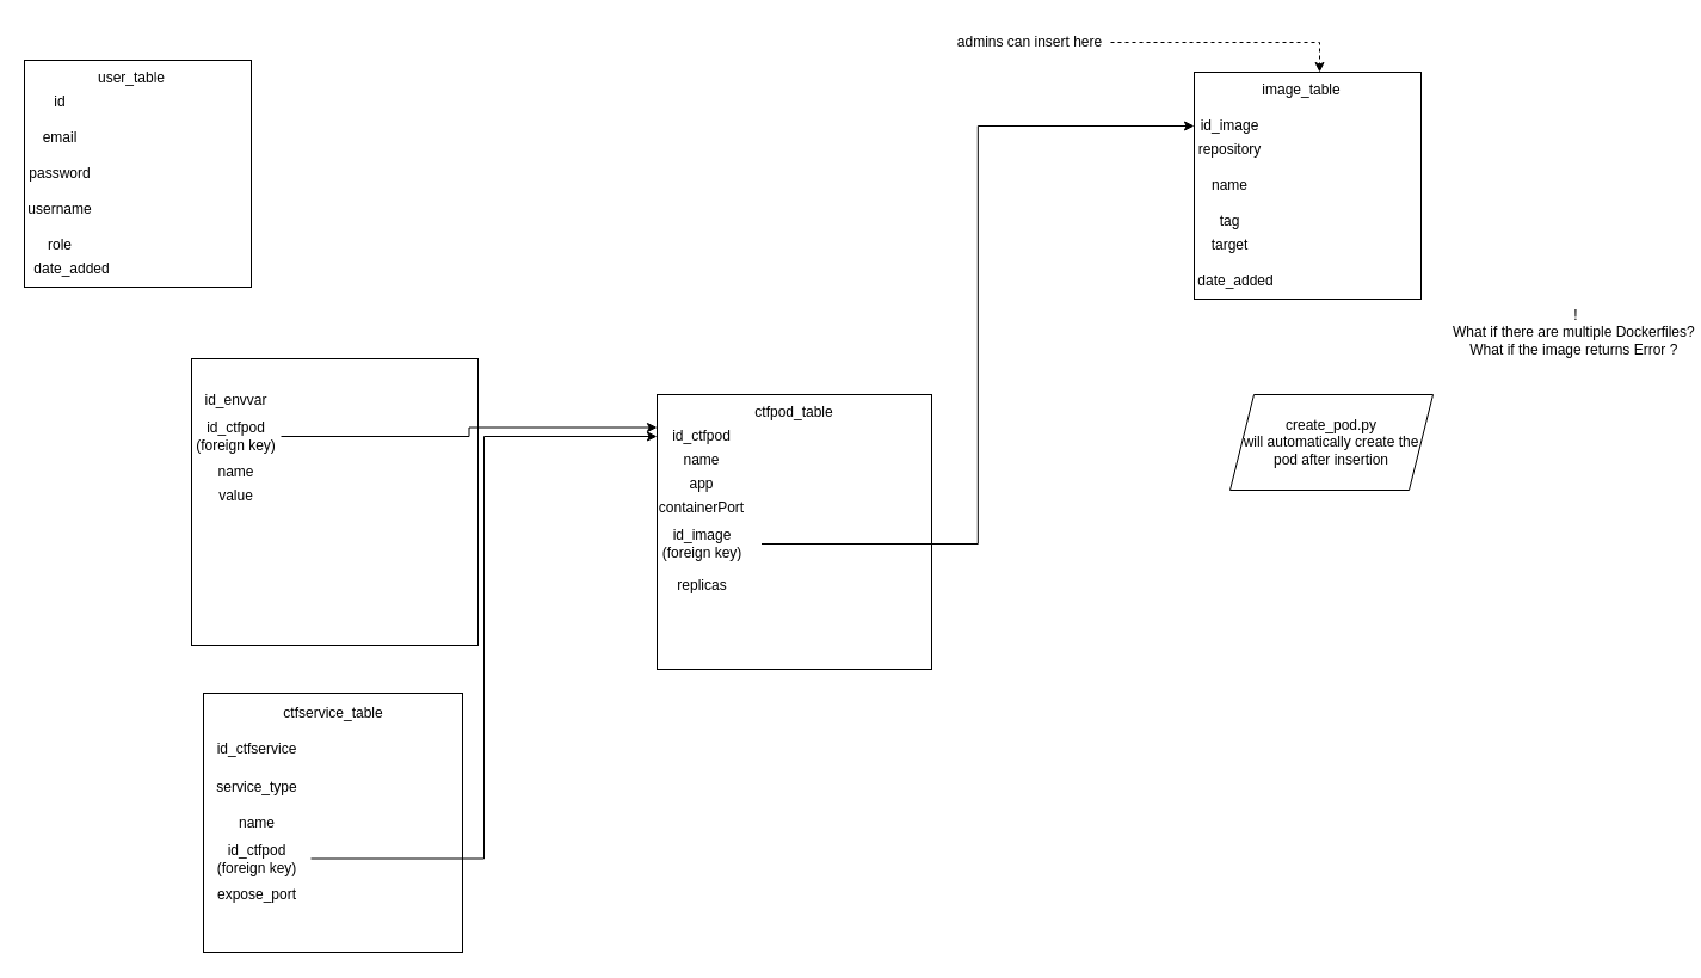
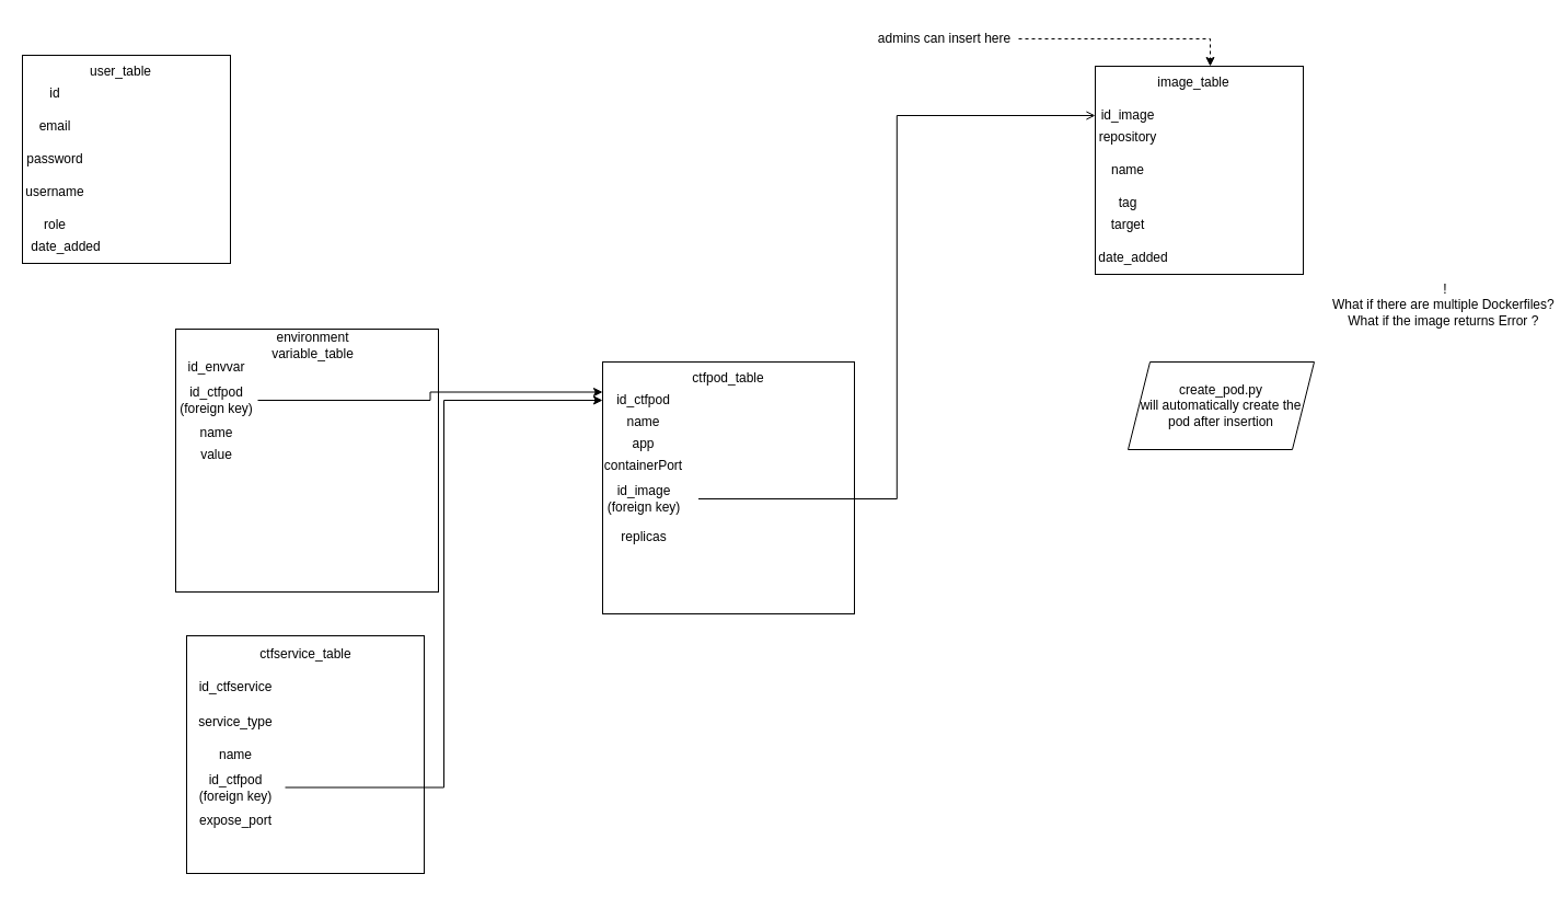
  <mxCell id="0" />
  <mxCell id="1" parent="0" />
  <mxCell id="2" value="" style="group" vertex="1" connectable="0" parent="1"><mxGeometry x="20" y="50" width="190" height="190" as="geometry" /></mxCell>
  <mxCell id="3" value="" style="whiteSpace=wrap;html=1;aspect=fixed;" vertex="1" parent="2"><mxGeometry width="190" height="190" as="geometry" /></mxCell>
  <mxCell id="4" value="id " style="text;html=1;strokeColor=none;fillColor=none;align=center;verticalAlign=middle;whiteSpace=wrap;rounded=0;" vertex="1" parent="2"><mxGeometry y="20" width="60" height="30" as="geometry" /></mxCell>
  <mxCell id="5" value="user_table" style="text;html=1;strokeColor=none;fillColor=none;align=center;verticalAlign=middle;whiteSpace=wrap;rounded=0;" vertex="1" parent="2"><mxGeometry x="60" width="60" height="30" as="geometry" /></mxCell>
  <mxCell id="6" value="username" style="text;html=1;strokeColor=none;fillColor=none;align=center;verticalAlign=middle;whiteSpace=wrap;rounded=0;" vertex="1" parent="2"><mxGeometry y="110" width="60" height="30" as="geometry" /></mxCell>
  <mxCell id="7" value="password" style="text;html=1;strokeColor=none;fillColor=none;align=center;verticalAlign=middle;whiteSpace=wrap;rounded=0;" vertex="1" parent="2"><mxGeometry y="80" width="60" height="30" as="geometry" /></mxCell>
  <mxCell id="8" value="&lt;div&gt;email&lt;/div&gt;" style="text;html=1;strokeColor=none;fillColor=none;align=center;verticalAlign=middle;whiteSpace=wrap;rounded=0;" vertex="1" parent="2"><mxGeometry y="50" width="60" height="30" as="geometry" /></mxCell>
  <mxCell id="9" value="&lt;div&gt;role&lt;/div&gt;" style="text;html=1;strokeColor=none;fillColor=none;align=center;verticalAlign=middle;whiteSpace=wrap;rounded=0;" vertex="1" parent="2"><mxGeometry y="140" width="60" height="30" as="geometry" /></mxCell>
  <mxCell id="10" value="&lt;div&gt;date_added&lt;/div&gt;" style="text;html=1;strokeColor=none;fillColor=none;align=center;verticalAlign=middle;whiteSpace=wrap;rounded=0;" vertex="1" parent="2"><mxGeometry y="160" width="80" height="30" as="geometry" /></mxCell>
  <mxCell id="11" value="" style="group" vertex="1" connectable="0" parent="1"><mxGeometry x="1000" y="60" width="190" height="190" as="geometry" /></mxCell>
  <mxCell id="12" value="" style="whiteSpace=wrap;html=1;aspect=fixed;" vertex="1" parent="11"><mxGeometry width="190" height="190" as="geometry" /></mxCell>
  <mxCell id="13" value="repository" style="text;html=1;strokeColor=none;fillColor=none;align=center;verticalAlign=middle;whiteSpace=wrap;rounded=0;" vertex="1" parent="11"><mxGeometry y="50" width="60" height="30" as="geometry" /></mxCell>
  <mxCell id="14" value="image_table" style="text;html=1;strokeColor=none;fillColor=none;align=center;verticalAlign=middle;whiteSpace=wrap;rounded=0;" vertex="1" parent="11"><mxGeometry x="60" width="60" height="30" as="geometry" /></mxCell>
  <mxCell id="15" value="tag" style="text;html=1;strokeColor=none;fillColor=none;align=center;verticalAlign=middle;whiteSpace=wrap;rounded=0;" vertex="1" parent="11"><mxGeometry y="110" width="60" height="30" as="geometry" /></mxCell>
  <mxCell id="16" value="name" style="text;html=1;strokeColor=none;fillColor=none;align=center;verticalAlign=middle;whiteSpace=wrap;rounded=0;" vertex="1" parent="11"><mxGeometry y="80" width="60" height="30" as="geometry" /></mxCell>
  <mxCell id="17" value="target" style="text;html=1;strokeColor=none;fillColor=none;align=center;verticalAlign=middle;whiteSpace=wrap;rounded=0;" vertex="1" parent="11"><mxGeometry y="130" width="60" height="30" as="geometry" /></mxCell>
  <mxCell id="18" value="date_added" style="text;html=1;strokeColor=none;fillColor=none;align=center;verticalAlign=middle;whiteSpace=wrap;rounded=0;" vertex="1" parent="11"><mxGeometry y="160" width="70" height="30" as="geometry" /></mxCell>
  <mxCell id="19" value="id_image" style="text;html=1;strokeColor=none;fillColor=none;align=center;verticalAlign=middle;whiteSpace=wrap;rounded=0;" vertex="1" parent="11"><mxGeometry y="30" width="60" height="30" as="geometry" /></mxCell>
  <mxCell id="20" style="edgeStyle=orthogonalEdgeStyle;rounded=0;orthogonalLoop=1;jettySize=auto;html=1;entryX=0.75;entryY=0;entryDx=0;entryDy=0;dashed=1;" edge="1" parent="1" source="21" target="14"><mxGeometry relative="1" as="geometry" /></mxCell>
  <mxCell id="21" value="admins can insert here" style="text;html=1;strokeColor=none;fillColor=none;align=center;verticalAlign=middle;whiteSpace=wrap;rounded=0;" vertex="1" parent="1"><mxGeometry x="795" y="20" width="135" height="30" as="geometry" /></mxCell>
  <mxCell id="22" value="" style="group" vertex="1" connectable="0" parent="1"><mxGeometry x="550" y="330" width="230" height="230" as="geometry" /></mxCell>
  <mxCell id="23" value="" style="whiteSpace=wrap;html=1;aspect=fixed;" vertex="1" parent="22"><mxGeometry width="230" height="230" as="geometry" /></mxCell>
  <mxCell id="24" value="&lt;div&gt;ctfpod_table&lt;/div&gt;" style="text;html=1;strokeColor=none;fillColor=none;align=center;verticalAlign=middle;whiteSpace=wrap;rounded=0;" vertex="1" parent="22"><mxGeometry x="70" width="90" height="30" as="geometry" /></mxCell>
  <mxCell id="25" value="id_ctfpod" style="text;html=1;strokeColor=none;fillColor=none;align=center;verticalAlign=middle;whiteSpace=wrap;rounded=0;" vertex="1" parent="22"><mxGeometry y="20" width="75" height="30" as="geometry" /></mxCell>
  <mxCell id="26" value="name" style="text;html=1;strokeColor=none;fillColor=none;align=center;verticalAlign=middle;whiteSpace=wrap;rounded=0;" vertex="1" parent="22"><mxGeometry y="40" width="75" height="30" as="geometry" /></mxCell>
  <mxCell id="27" value="containerPort" style="text;html=1;strokeColor=none;fillColor=none;align=center;verticalAlign=middle;whiteSpace=wrap;rounded=0;" vertex="1" parent="22"><mxGeometry y="80" width="75" height="30" as="geometry" /></mxCell>
  <mxCell id="28" value="&lt;div&gt;id_image&lt;/div&gt;&lt;div&gt;(foreign key)&lt;br&gt;&lt;/div&gt;" style="text;html=1;strokeColor=none;fillColor=none;align=center;verticalAlign=middle;whiteSpace=wrap;rounded=0;" vertex="1" parent="22"><mxGeometry x="-12.5" y="110" width="100" height="30" as="geometry" /></mxCell>
  <mxCell id="29" value="app" style="text;html=1;strokeColor=none;fillColor=none;align=center;verticalAlign=middle;whiteSpace=wrap;rounded=0;" vertex="1" parent="22"><mxGeometry y="60" width="75" height="30" as="geometry" /></mxCell>
  <mxCell id="30" value="replicas" style="text;html=1;strokeColor=none;fillColor=none;align=center;verticalAlign=middle;whiteSpace=wrap;rounded=0;" vertex="1" parent="22"><mxGeometry x="-12.5" y="145" width="100" height="30" as="geometry" /></mxCell>
  <mxCell id="31" value="" style="group" vertex="1" connectable="0" parent="1"><mxGeometry x="160" y="300" width="240" height="240" as="geometry" /></mxCell>
  <mxCell id="32" value="" style="whiteSpace=wrap;html=1;aspect=fixed;" vertex="1" parent="31"><mxGeometry width="240" height="240" as="geometry" /></mxCell>
+ <mxCell id="33" value="environment variable_table" style="text;html=1;strokeColor=none;fillColor=none;align=center;verticalAlign=middle;whiteSpace=wrap;rounded=0;" vertex="1" parent="31"><mxGeometry x="87.5" width="75" height="30" as="geometry" /></mxCell>
  <mxCell id="34" value="&lt;div&gt;id_ctfpod&lt;/div&gt;&lt;div&gt;(foreign key)&lt;br&gt;&lt;/div&gt;" style="text;html=1;strokeColor=none;fillColor=none;align=center;verticalAlign=middle;whiteSpace=wrap;rounded=0;" vertex="1" parent="31"><mxGeometry y="50" width="75" height="30" as="geometry" /></mxCell>
  <mxCell id="35" value="id_envvar" style="text;html=1;strokeColor=none;fillColor=none;align=center;verticalAlign=middle;whiteSpace=wrap;rounded=0;" vertex="1" parent="31"><mxGeometry y="20" width="75" height="30" as="geometry" /></mxCell>
  <mxCell id="36" value="name" style="text;html=1;strokeColor=none;fillColor=none;align=center;verticalAlign=middle;whiteSpace=wrap;rounded=0;" vertex="1" parent="31"><mxGeometry y="80" width="75" height="30" as="geometry" /></mxCell>
  <mxCell id="37" value="value" style="text;html=1;strokeColor=none;fillColor=none;align=center;verticalAlign=middle;whiteSpace=wrap;rounded=0;" vertex="1" parent="31"><mxGeometry y="100" width="75" height="30" as="geometry" /></mxCell>
- <mxCell id="38" style="edgeStyle=orthogonalEdgeStyle;rounded=0;orthogonalLoop=1;jettySize=auto;html=1;entryX=0;entryY=0.5;entryDx=0;entryDy=0;" edge="1" parent="1" source="28" target="19"><mxGeometry relative="1" as="geometry" /></mxCell>
+ <mxCell id="38" style="edgeStyle=orthogonalEdgeStyle;rounded=0;orthogonalLoop=1;jettySize=auto;html=1;entryX=0;entryY=0.5;entryDx=0;entryDy=0;endArrow=open;" edge="1" parent="1" source="28" target="19"><mxGeometry relative="1" as="geometry" /></mxCell>
  <mxCell id="39" style="edgeStyle=orthogonalEdgeStyle;rounded=0;orthogonalLoop=1;jettySize=auto;html=1;exitX=1;exitY=0.5;exitDx=0;exitDy=0;entryX=0;entryY=0.25;entryDx=0;entryDy=0;" edge="1" parent="1" source="34" target="25"><mxGeometry relative="1" as="geometry" /></mxCell>
  <mxCell id="40" value="create_pod.py&lt;br&gt;&lt;div&gt;will automatically create the pod after insertion&lt;/div&gt;" style="shape=parallelogram;perimeter=parallelogramPerimeter;whiteSpace=wrap;html=1;fixedSize=1;container=1;" vertex="1" parent="1"><mxGeometry x="1030" y="330" width="170" height="80" as="geometry" /></mxCell>
  <mxCell id="41" value="&lt;div&gt;! &lt;br&gt;&lt;/div&gt;&lt;div&gt;&lt;span style=&quot;white-space: pre;&quot;&gt;What if there are multiple Dockerfiles? &lt;br&gt;What if the image returns Error ? &lt;br&gt; &lt;/span&gt;&lt;/div&gt;" style="text;html=1;strokeColor=none;fillColor=none;align=center;verticalAlign=middle;whiteSpace=wrap;rounded=0;" vertex="1" parent="1"><mxGeometry x="1290" y="270" width="60" height="30" as="geometry" /></mxCell>
  <mxCell id="42" value="" style="group" vertex="1" connectable="0" parent="1"><mxGeometry x="170" y="580" width="217" height="217" as="geometry" /></mxCell>
  <mxCell id="43" value="" style="whiteSpace=wrap;html=1;aspect=fixed;" vertex="1" parent="42"><mxGeometry width="217" height="217" as="geometry" /></mxCell>
  <mxCell id="44" value="&lt;div&gt;ctfservice_table&lt;/div&gt;" style="text;html=1;strokeColor=none;fillColor=none;align=center;verticalAlign=middle;whiteSpace=wrap;rounded=0;" vertex="1" parent="42"><mxGeometry x="63.5" y="2" width="90" height="30" as="geometry" /></mxCell>
  <mxCell id="45" value="id_ctfservice" style="text;html=1;strokeColor=none;fillColor=none;align=center;verticalAlign=middle;whiteSpace=wrap;rounded=0;" vertex="1" parent="42"><mxGeometry y="32" width="90" height="30" as="geometry" /></mxCell>
  <mxCell id="46" value="name" style="text;html=1;strokeColor=none;fillColor=none;align=center;verticalAlign=middle;whiteSpace=wrap;rounded=0;" vertex="1" parent="42"><mxGeometry y="93.5" width="90" height="30" as="geometry" /></mxCell>
  <mxCell id="47" value="&lt;div&gt;service_type&lt;/div&gt;" style="text;html=1;strokeColor=none;fillColor=none;align=center;verticalAlign=middle;whiteSpace=wrap;rounded=0;" vertex="1" parent="42"><mxGeometry y="63.5" width="90" height="30" as="geometry" /></mxCell>
  <mxCell id="48" value="&lt;div&gt;id_ctfpod&lt;/div&gt;&lt;div&gt;(foreign key)&lt;br&gt;&lt;/div&gt;" style="text;html=1;strokeColor=none;fillColor=none;align=center;verticalAlign=middle;whiteSpace=wrap;rounded=0;" vertex="1" parent="42"><mxGeometry y="123.5" width="90" height="30" as="geometry" /></mxCell>
  <mxCell id="49" value="expose_port" style="text;html=1;strokeColor=none;fillColor=none;align=center;verticalAlign=middle;whiteSpace=wrap;rounded=0;" vertex="1" parent="42"><mxGeometry y="153.5" width="90" height="30" as="geometry" /></mxCell>
  <mxCell id="50" style="edgeStyle=orthogonalEdgeStyle;rounded=0;orthogonalLoop=1;jettySize=auto;html=1;entryX=0;entryY=0.5;entryDx=0;entryDy=0;" edge="1" parent="1" source="48" target="25"><mxGeometry relative="1" as="geometry"><mxPoint x="520" y="420" as="targetPoint" /></mxGeometry></mxCell>
